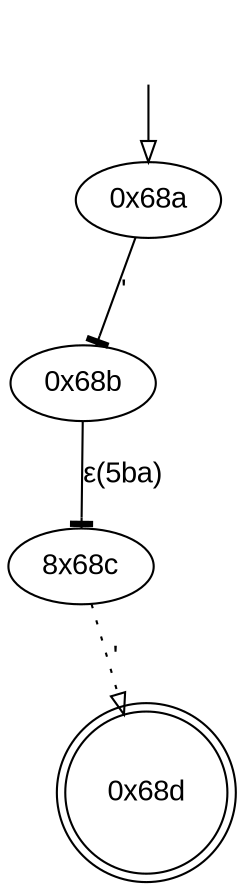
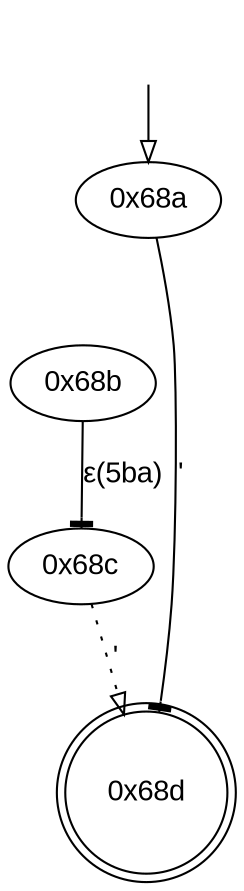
  digraph {
    fontname="Liberation Sans"
    node [fontname="Liberation Sans"]
    edge [arrowhead=onormal fontname="Liberation Sans" style=solid]
    fake [style=invisible]
    "0x68a" [root=true]
    "0x68b"
-   "0x68c" [label="8x68c"]
+   "0x68c"
    "0x68d" [shape=doublecircle]
    fake -> "0x68a"
-   "0x68a" -> "0x68b" [arrowhead=tee label="'"]
+   "0x68a" -> "0x68d" [arrowhead=tee label="'"]
    "0x68b" -> "0x68c" [arrowhead=tee label="ε(5ba)"]
    "0x68c" -> "0x68d" [label="'" style=dotted]
  }
